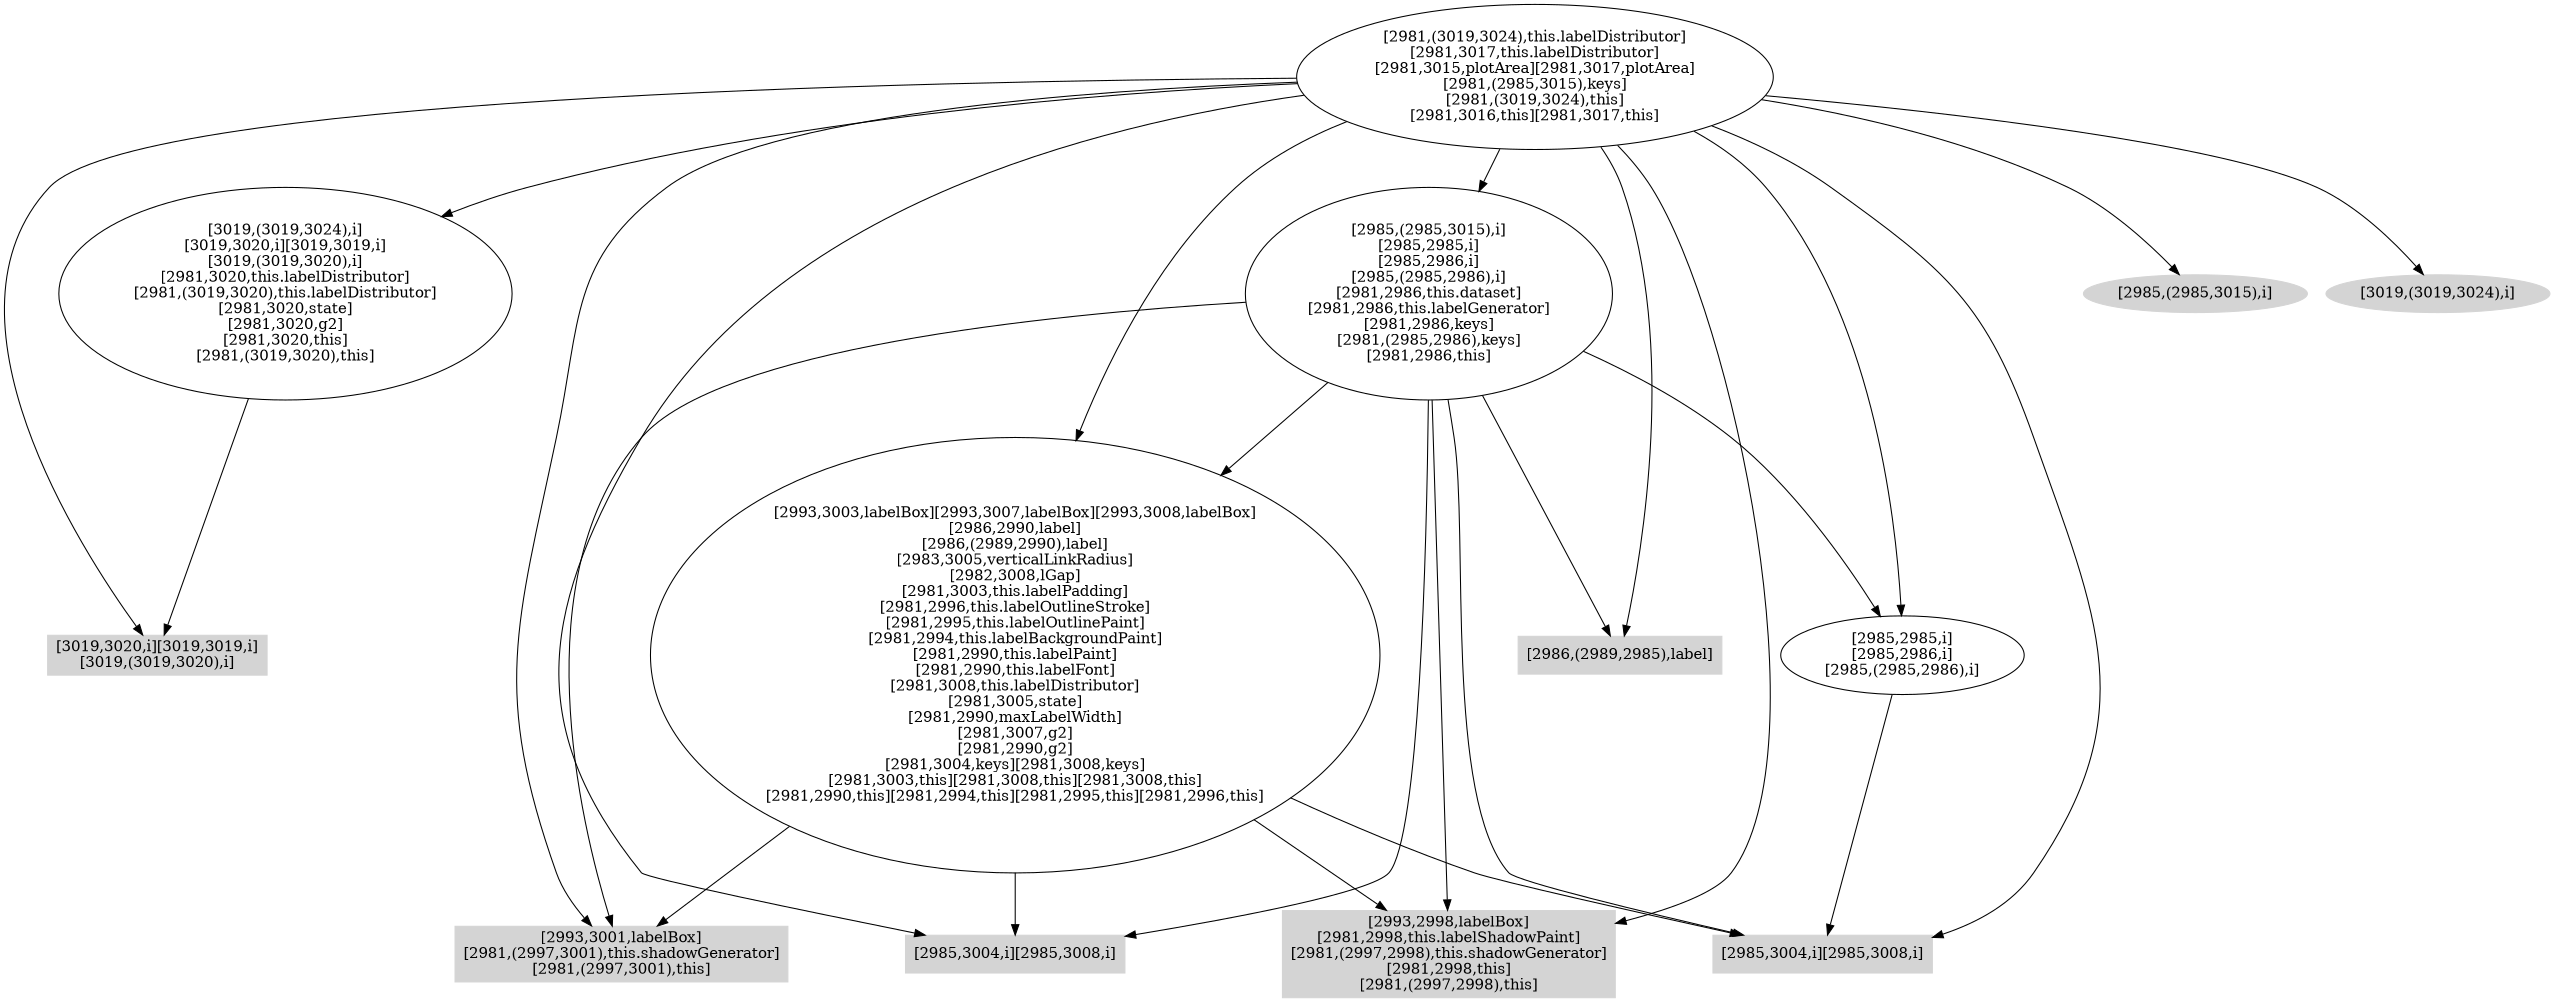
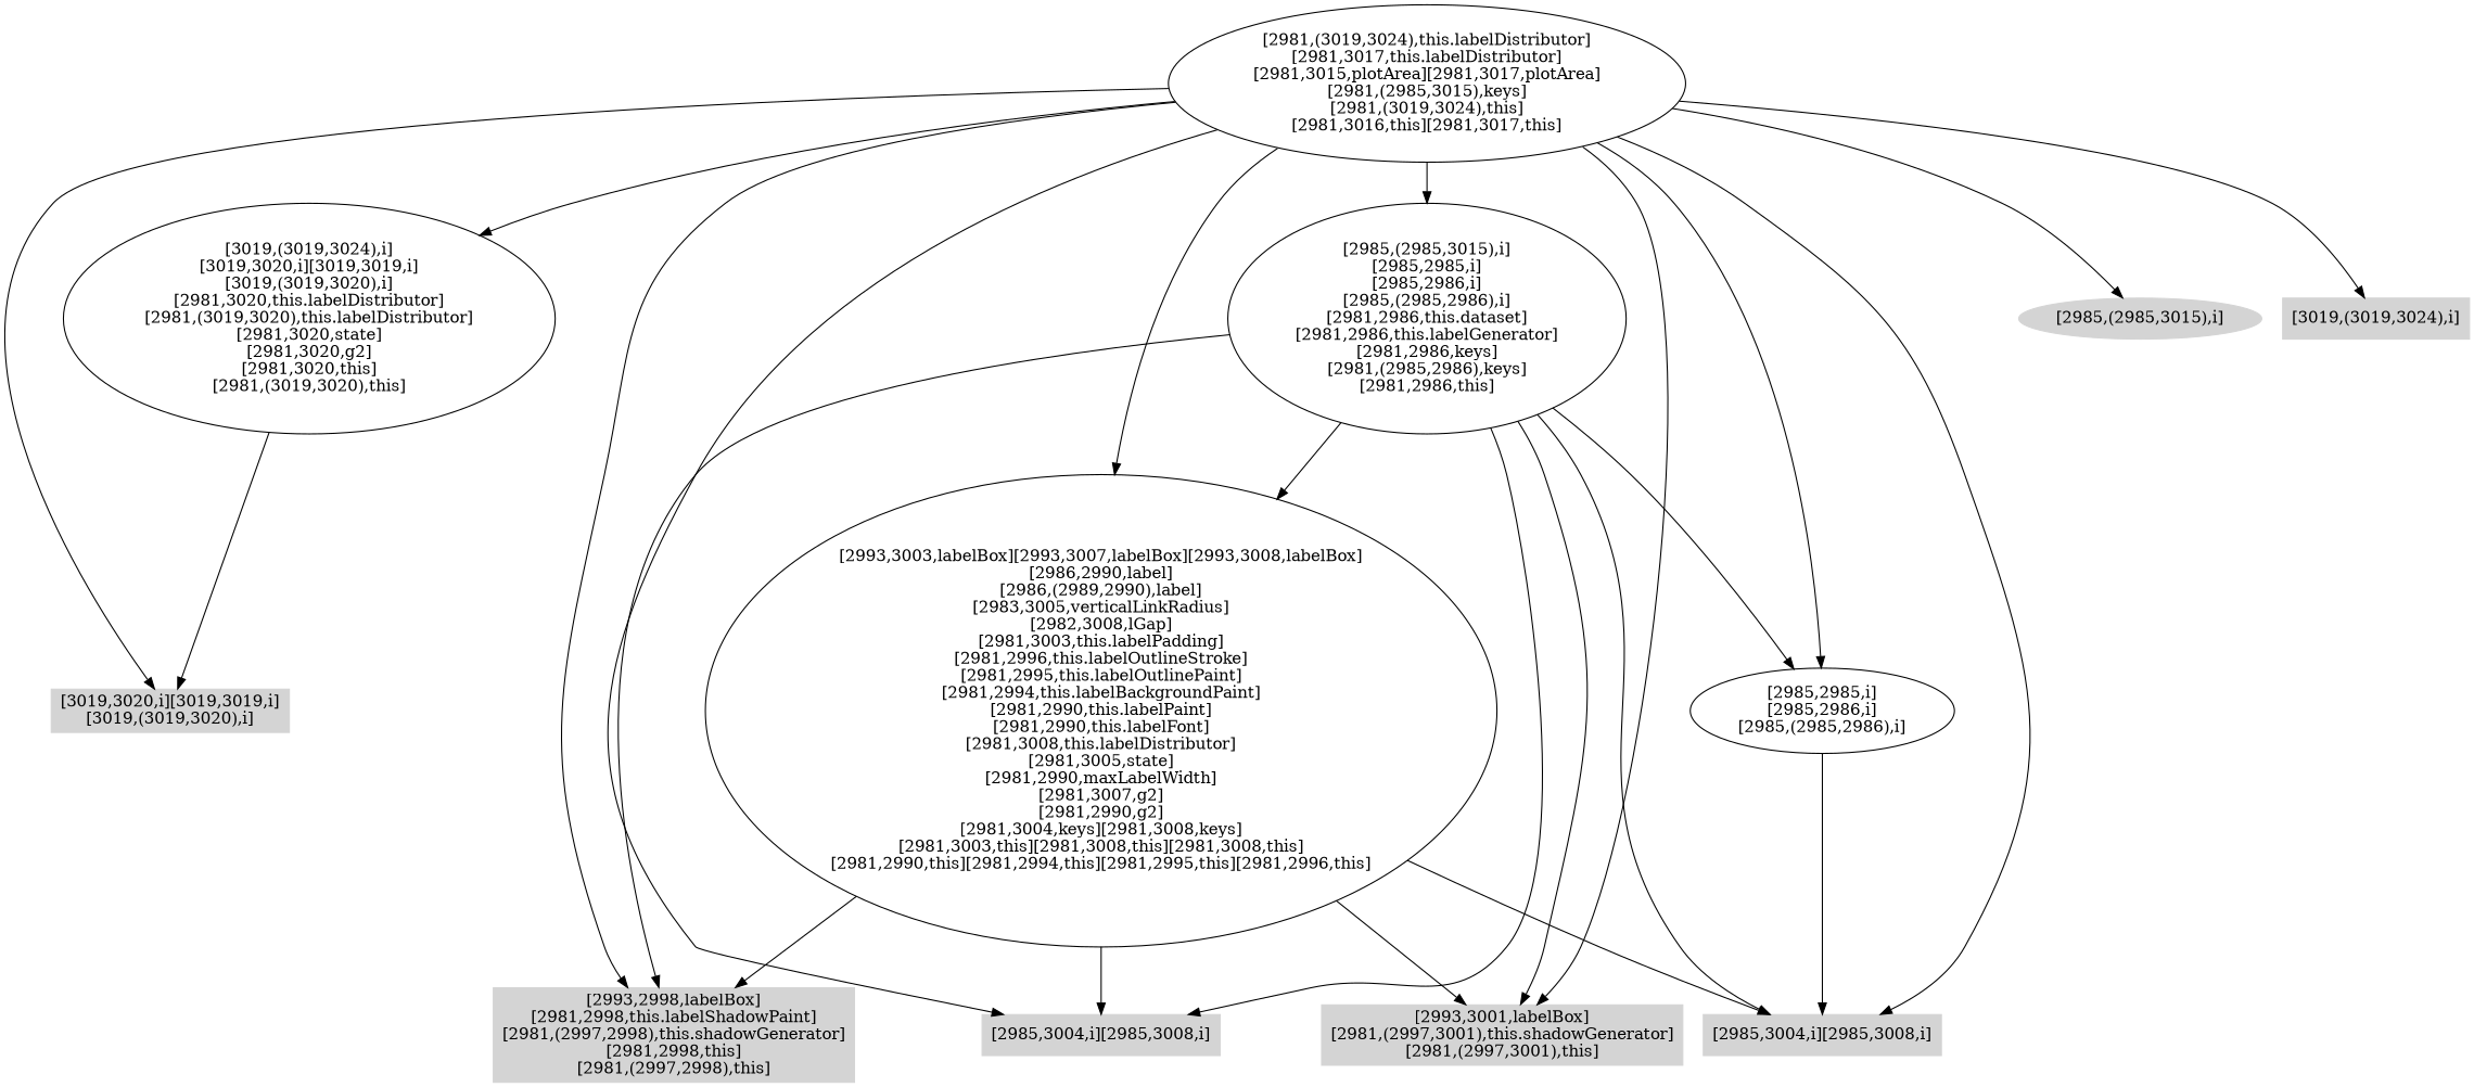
  digraph {
    node [color=".0 .0 .83" shape=box style=filled]
    n1 [label="[3019,3020,i][3019,3019,i]\n[3019,(3019,3020),i]"]
    n2 [label="[3019,(3019,3024),i]\n[3019,3020,i][3019,3019,i]\n[3019,(3019,3020),i]\n[2981,3020,this.labelDistributor]\n[2981,(3019,3020),this.labelDistributor]\n[2981,3020,state]\n[2981,3020,g2]\n[2981,3020,this]\n[2981,(3019,3020),this]" color="" shape="" style=""]
    n3 [label="[2993,2998,labelBox]\n[2981,2998,this.labelShadowPaint]\n[2981,(2997,2998),this.shadowGenerator]\n[2981,2998,this]\n[2981,(2997,2998),this]"]
    n4 [label="[2993,3001,labelBox]\n[2981,(2997,3001),this.shadowGenerator]\n[2981,(2997,3001),this]"]
    n5 [label="[2985,3004,i][2985,3008,i]"]
    n6 [label="[2985,3004,i][2985,3008,i]"]
    n7 [label="[2993,3003,labelBox][2993,3007,labelBox][2993,3008,labelBox]\n[2986,2990,label]\n[2986,(2989,2990),label]\n[2983,3005,verticalLinkRadius]\n[2982,3008,lGap]\n[2981,3003,this.labelPadding]\n[2981,2996,this.labelOutlineStroke]\n[2981,2995,this.labelOutlinePaint]\n[2981,2994,this.labelBackgroundPaint]\n[2981,2990,this.labelPaint]\n[2981,2990,this.labelFont]\n[2981,3008,this.labelDistributor]\n[2981,3005,state]\n[2981,2990,maxLabelWidth]\n[2981,3007,g2]\n[2981,2990,g2]\n[2981,3004,keys][2981,3008,keys]\n[2981,3003,this][2981,3008,this][2981,3008,this]\n[2981,2990,this][2981,2994,this][2981,2995,this][2981,2996,this]" color="" shape="" style=""]
-   n8 [label="[2986,(2989,2985),label]"]
    n9 [label="[2985,2985,i]\n[2985,2986,i]\n[2985,(2985,2986),i]" color="" shape="" style=""]
    n10 [label="[2985,(2985,3015),i]\n[2985,2985,i]\n[2985,2986,i]\n[2985,(2985,2986),i]\n[2981,2986,this.dataset]\n[2981,2986,this.labelGenerator]\n[2981,2986,keys]\n[2981,(2985,2986),keys]\n[2981,2986,this]" color="" shape="" style=""]
    n11 [label="[2985,(2985,3015),i]" shape=ellipse]
-   n12 [label="[3019,(3019,3024),i]" shape=ellipse]
+   n12 [label="[3019,(3019,3024),i]"]
    n13 [label="[2981,(3019,3024),this.labelDistributor]\n[2981,3017,this.labelDistributor]\n[2981,3015,plotArea][2981,3017,plotArea]\n[2981,(2985,3015),keys]\n[2981,(3019,3024),this]\n[2981,3016,this][2981,3017,this]" color="" shape="" style=""]
    n2 -> n1
    n7 -> n3
    n7 -> n4
    n7 -> n5
    n7 -> n6
    n9 -> n6
    n10 -> n3
    n10 -> n4
    n10 -> n5
    n10 -> n6
    n10 -> n7
-   n10 -> n8
    n10 -> n9
    n13 -> n1
    n13 -> n2
    n13 -> n3
    n13 -> n4
    n13 -> n5
    n13 -> n6
    n13 -> n7
-   n13 -> n8
    n13 -> n9
    n13 -> n10
    n13 -> n11
    n13 -> n12
  }
